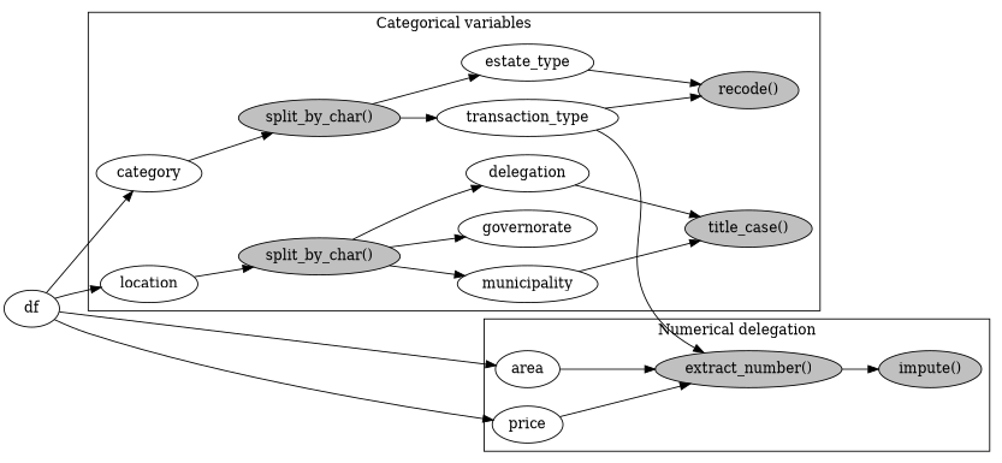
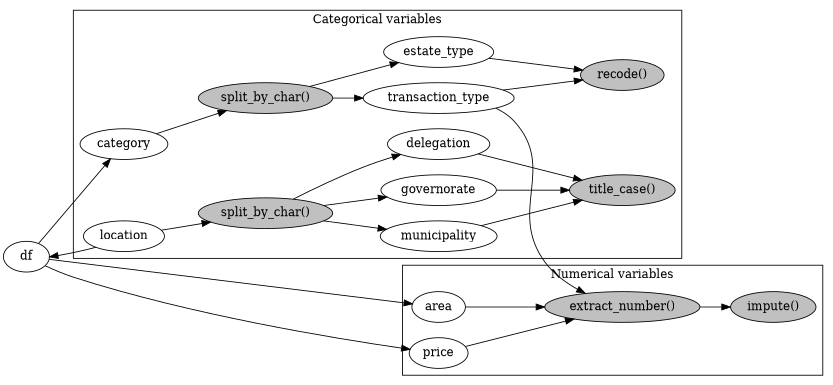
  digraph {
    rankdir=LR
    n1 [fillcolor=grey label="extract_number()" style=filled]
    area
    price
    n4 [fillcolor=grey label="impute()" style=filled]
    n5 [fillcolor=grey label="split_by_char()" style=filled]
    category
    n7 [fillcolor=grey label="split_by_char()" style=filled]
    location
    transaction_type
    estate_type
    governorate
    delegation
    municipality
    n14 [fillcolor=grey label="recode()" style=filled]
    n15 [fillcolor=grey label="title_case()" style=filled]
    df
    subgraph cluster_1 {
-     label="Numerical delegation"
+     label="Numerical variables"
      n1
      area
      price
      n4
    }
    subgraph cluster_2 {
      label="Categorical variables"
      n5
      category
      n7
      location
      transaction_type
      estate_type
      governorate
      delegation
      municipality
      n14
      n15
    }
    n1 -> n4
    area -> n1
    price -> n1
    n5 -> transaction_type
    n5 -> estate_type
    category -> n5
    n7 -> governorate
    n7 -> delegation
    n7 -> municipality
    location -> n7
    transaction_type -> n1
    transaction_type -> n14
    estate_type -> n14
+   governorate -> n15
    delegation -> n15
    municipality -> n15
    df -> area
    df -> price
    df -> category
-   df -> location
+   location -> df
  }
